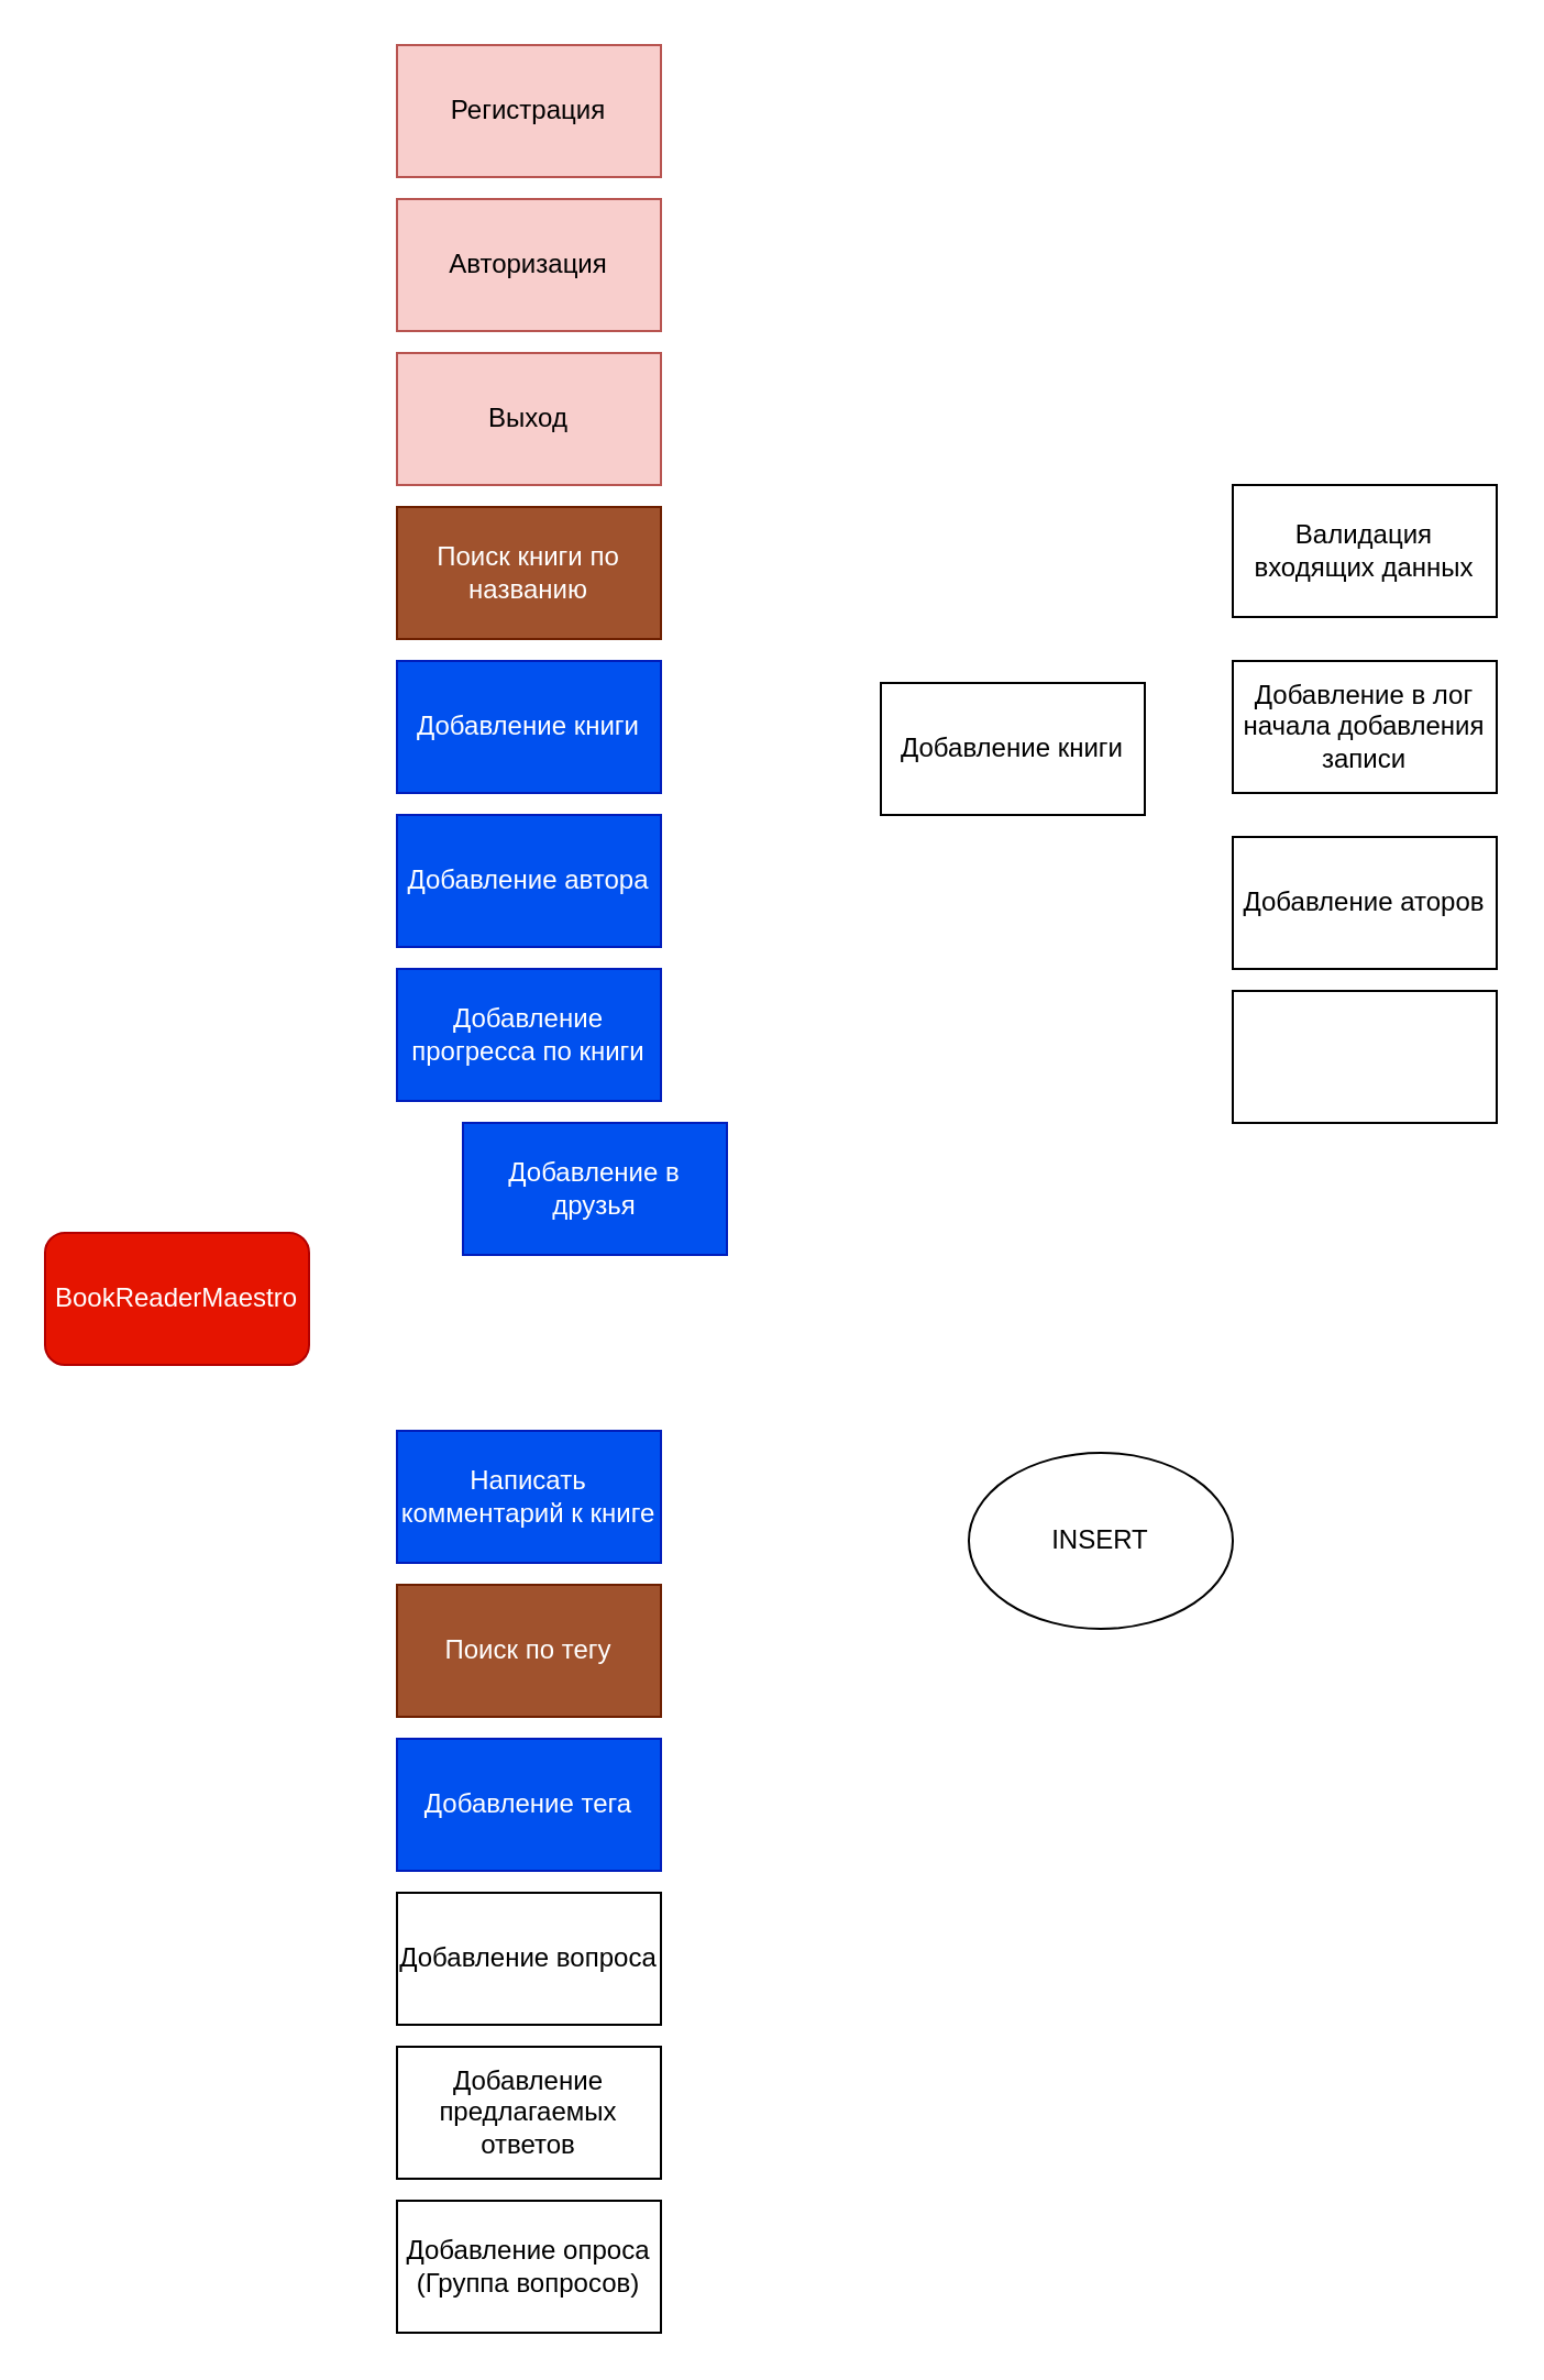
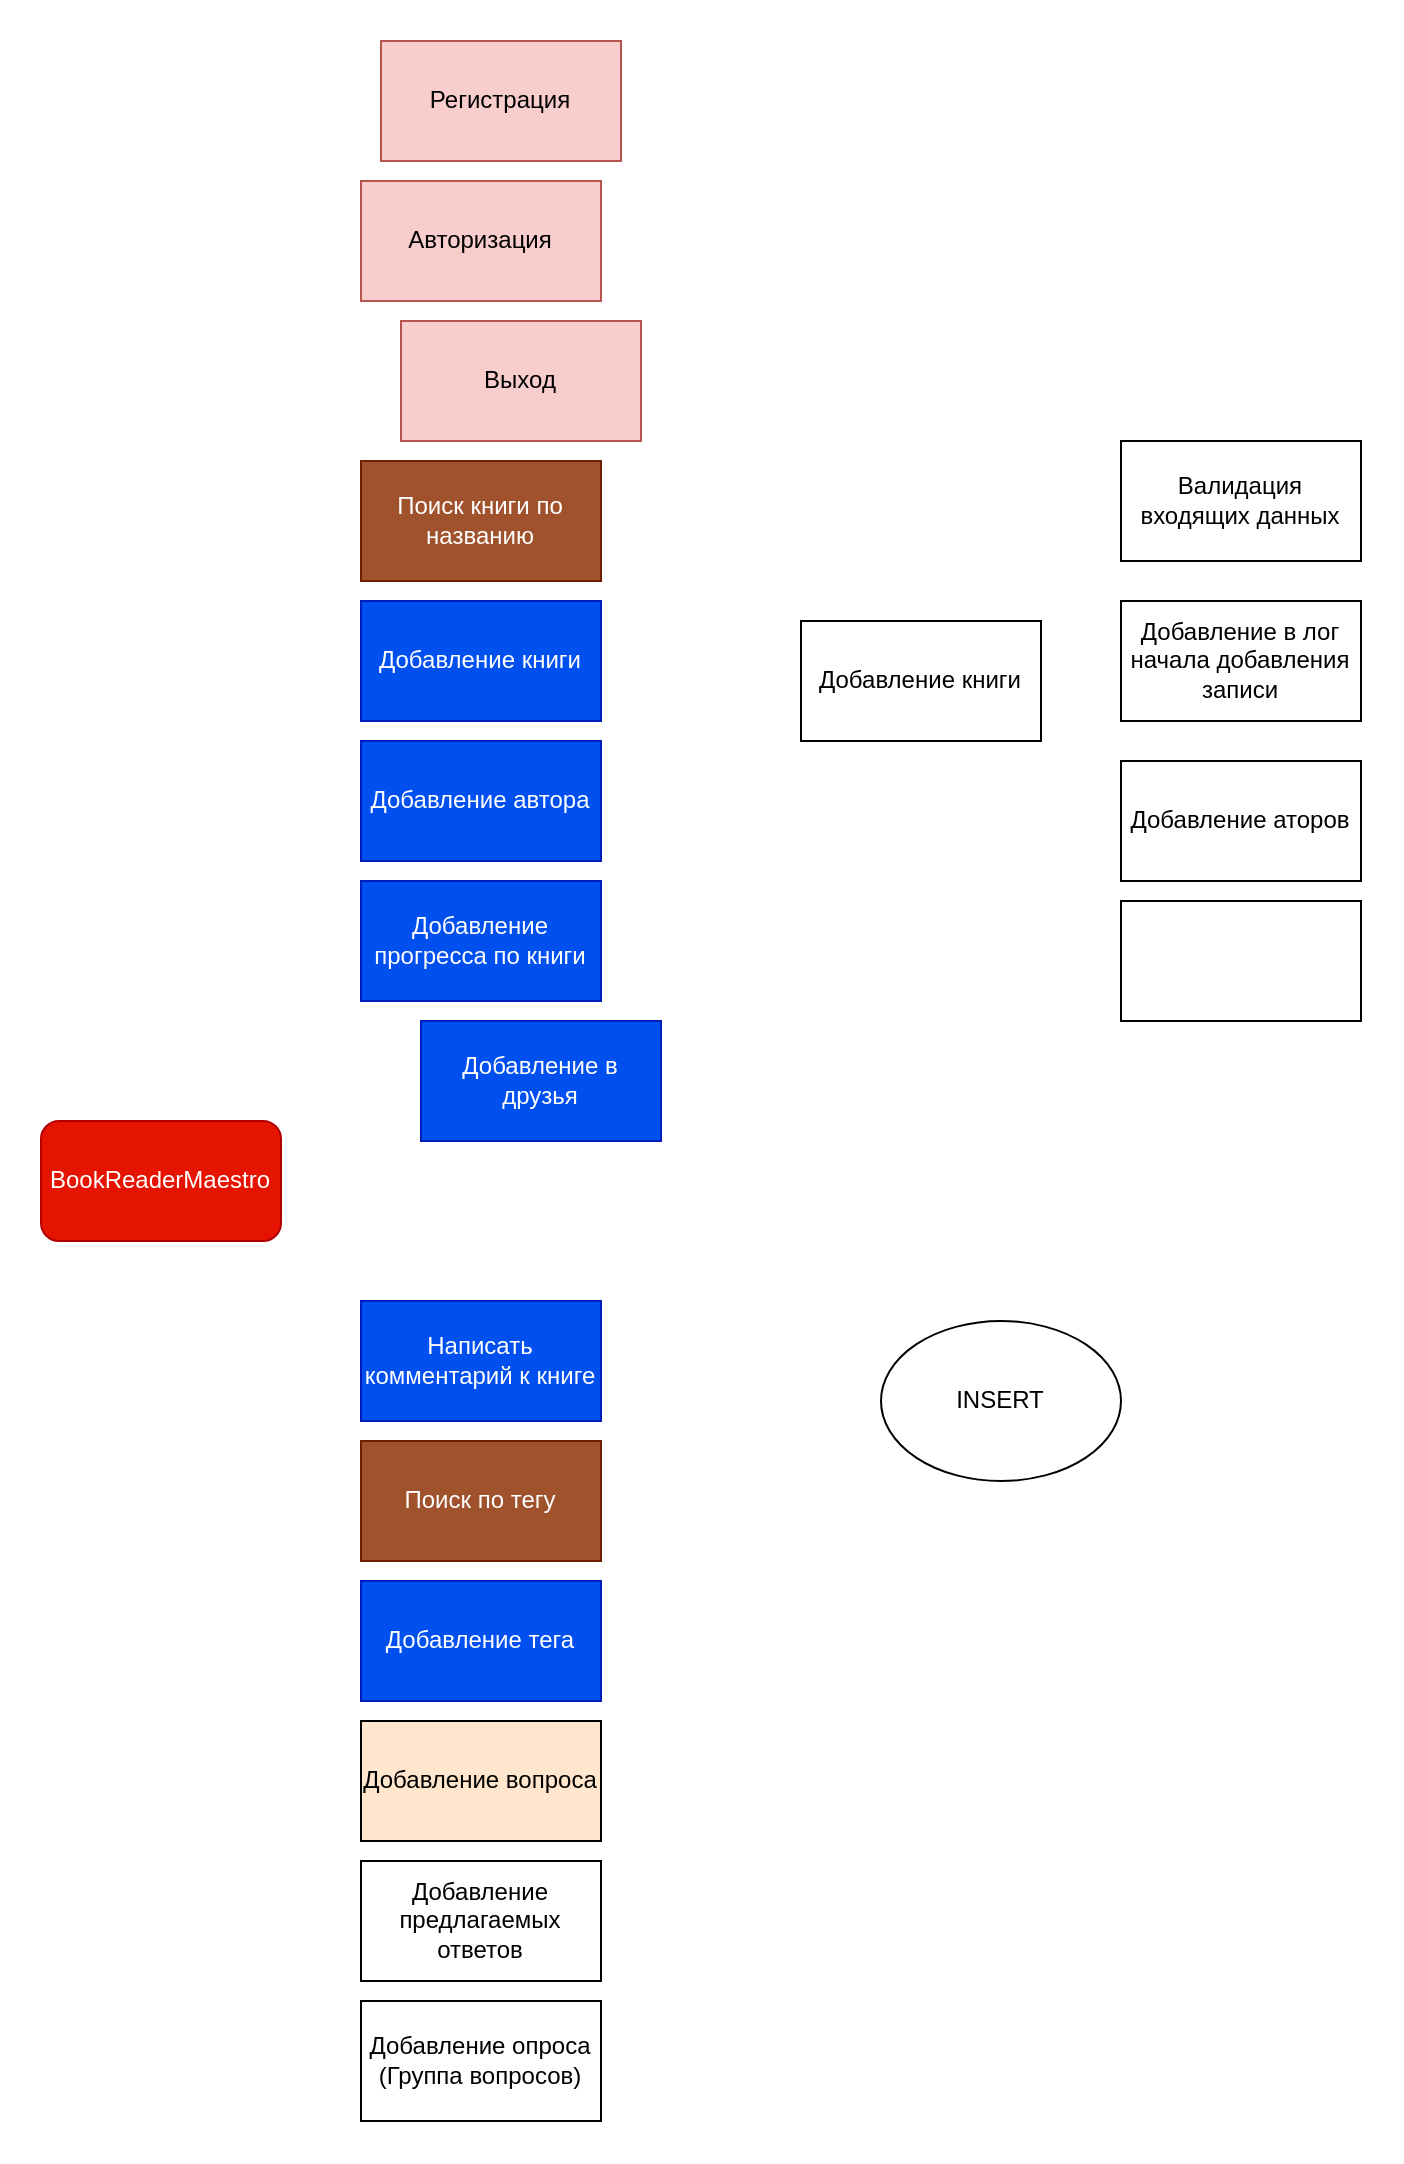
  <mxCell id="0" />
  <mxCell id="1" parent="0" />
  <mxCell id="2" value="BookReaderMaestro" style="whiteSpace=wrap;html=1;fillColor=#e51400;strokeColor=#B20000;fontColor=#ffffff;rounded=1;" vertex="1" parent="1"><mxGeometry x="20" y="560" width="120" height="60" as="geometry" /></mxCell>
- <mxCell id="3" value="Регистрация" style="rounded=0;whiteSpace=wrap;html=1;fillColor=#f8cecc;strokeColor=#b85450;" vertex="1" parent="1"><mxGeometry x="180" y="20" width="120" height="60" as="geometry" /></mxCell>
+ <mxCell id="3" value="Регистрация" style="rounded=0;whiteSpace=wrap;html=1;fillColor=#f8cecc;strokeColor=#b85450;" vertex="1" parent="1"><mxGeometry x="190" y="20" width="120" height="60" as="geometry" /></mxCell>
  <mxCell id="4" value="Авторизация" style="rounded=0;whiteSpace=wrap;html=1;fillColor=#f8cecc;strokeColor=#b85450;" vertex="1" parent="1"><mxGeometry x="180" y="90" width="120" height="60" as="geometry" /></mxCell>
- <mxCell id="5" value="Выход" style="rounded=0;whiteSpace=wrap;html=1;fillColor=#f8cecc;strokeColor=#b85450;" vertex="1" parent="1"><mxGeometry x="180" y="160" width="120" height="60" as="geometry" /></mxCell>
+ <mxCell id="5" value="Выход" style="rounded=0;whiteSpace=wrap;html=1;fillColor=#f8cecc;strokeColor=#b85450;" vertex="1" parent="1"><mxGeometry x="200" y="160" width="120" height="60" as="geometry" /></mxCell>
  <mxCell id="6" value="Добавление книги" style="rounded=0;whiteSpace=wrap;html=1;fillColor=#0050ef;strokeColor=#001DBC;fontColor=#ffffff;" vertex="1" parent="1"><mxGeometry x="180" y="300" width="120" height="60" as="geometry" /></mxCell>
  <mxCell id="7" value="Добавление автора" style="rounded=0;whiteSpace=wrap;html=1;fillColor=#0050ef;strokeColor=#001DBC;fontColor=#ffffff;" vertex="1" parent="1"><mxGeometry x="180" y="370" width="120" height="60" as="geometry" /></mxCell>
  <mxCell id="8" value="Добавление прогресса по книги" style="rounded=0;whiteSpace=wrap;html=1;fillColor=#0050ef;strokeColor=#001DBC;fontColor=#ffffff;" vertex="1" parent="1"><mxGeometry x="180" y="440" width="120" height="60" as="geometry" /></mxCell>
  <mxCell id="9" value="Добавление в друзья" style="rounded=0;whiteSpace=wrap;html=1;fillColor=#0050ef;strokeColor=#001DBC;fontColor=#ffffff;" vertex="1" parent="1"><mxGeometry x="210" y="510" width="120" height="60" as="geometry" /></mxCell>
  <mxCell id="10" value="Написать комментарий к книге" style="rounded=0;whiteSpace=wrap;html=1;fillColor=#0050ef;strokeColor=#001DBC;fontColor=#ffffff;" vertex="1" parent="1"><mxGeometry x="180" y="650" width="120" height="60" as="geometry" /></mxCell>
  <mxCell id="11" value="Поиск книги по названию" style="rounded=0;whiteSpace=wrap;html=1;fillColor=#a0522d;strokeColor=#6D1F00;fontColor=#ffffff;" vertex="1" parent="1"><mxGeometry x="180" y="230" width="120" height="60" as="geometry" /></mxCell>
  <mxCell id="12" value="Поиск по тегу" style="rounded=0;whiteSpace=wrap;html=1;fillColor=#a0522d;strokeColor=#6D1F00;fontColor=#ffffff;" vertex="1" parent="1"><mxGeometry x="180" y="720" width="120" height="60" as="geometry" /></mxCell>
  <mxCell id="13" value="Добавление тега" style="rounded=0;whiteSpace=wrap;html=1;fillColor=#0050ef;strokeColor=#001DBC;fontColor=#ffffff;" vertex="1" parent="1"><mxGeometry x="180" y="790" width="120" height="60" as="geometry" /></mxCell>
  <mxCell id="14" value="Добавление книги" style="rounded=0;whiteSpace=wrap;html=1;" vertex="1" parent="1"><mxGeometry x="400" y="310" width="120" height="60" as="geometry" /></mxCell>
  <mxCell id="15" value="Валидация входящих данных" style="rounded=0;whiteSpace=wrap;html=1;" vertex="1" parent="1"><mxGeometry x="560" y="220" width="120" height="60" as="geometry" /></mxCell>
  <mxCell id="16" value="Добавление в лог&lt;br&gt;начала добавления записи" style="rounded=0;whiteSpace=wrap;html=1;" vertex="1" parent="1"><mxGeometry x="560" y="300" width="120" height="60" as="geometry" /></mxCell>
  <mxCell id="17" value="Добавление аторов" style="rounded=0;whiteSpace=wrap;html=1;" vertex="1" parent="1"><mxGeometry x="560" y="380" width="120" height="60" as="geometry" /></mxCell>
  <mxCell id="18" value="" style="rounded=0;whiteSpace=wrap;html=1;" vertex="1" parent="1"><mxGeometry x="560" y="450" width="120" height="60" as="geometry" /></mxCell>
- <mxCell id="19" value="Добавление вопроса" style="rounded=0;whiteSpace=wrap;html=1;" vertex="1" parent="1"><mxGeometry x="180" y="860" width="120" height="60" as="geometry" /></mxCell>
+ <mxCell id="19" value="Добавление вопроса" style="rounded=0;whiteSpace=wrap;html=1;fillColor=#ffe6cc;" vertex="1" parent="1"><mxGeometry x="180" y="860" width="120" height="60" as="geometry" /></mxCell>
  <mxCell id="20" value="Добавление предлагаемых ответов" style="rounded=0;whiteSpace=wrap;html=1;" vertex="1" parent="1"><mxGeometry x="180" y="930" width="120" height="60" as="geometry" /></mxCell>
  <mxCell id="21" value="Добавление опроса&lt;br&gt;(Группа вопросов)" style="rounded=0;whiteSpace=wrap;html=1;" vertex="1" parent="1"><mxGeometry x="180" y="1000" width="120" height="60" as="geometry" /></mxCell>
  <mxCell id="22" value="INSERT" style="ellipse;whiteSpace=wrap;html=1;" vertex="1" parent="1"><mxGeometry x="440" y="660" width="120" height="80" as="geometry" /></mxCell>
